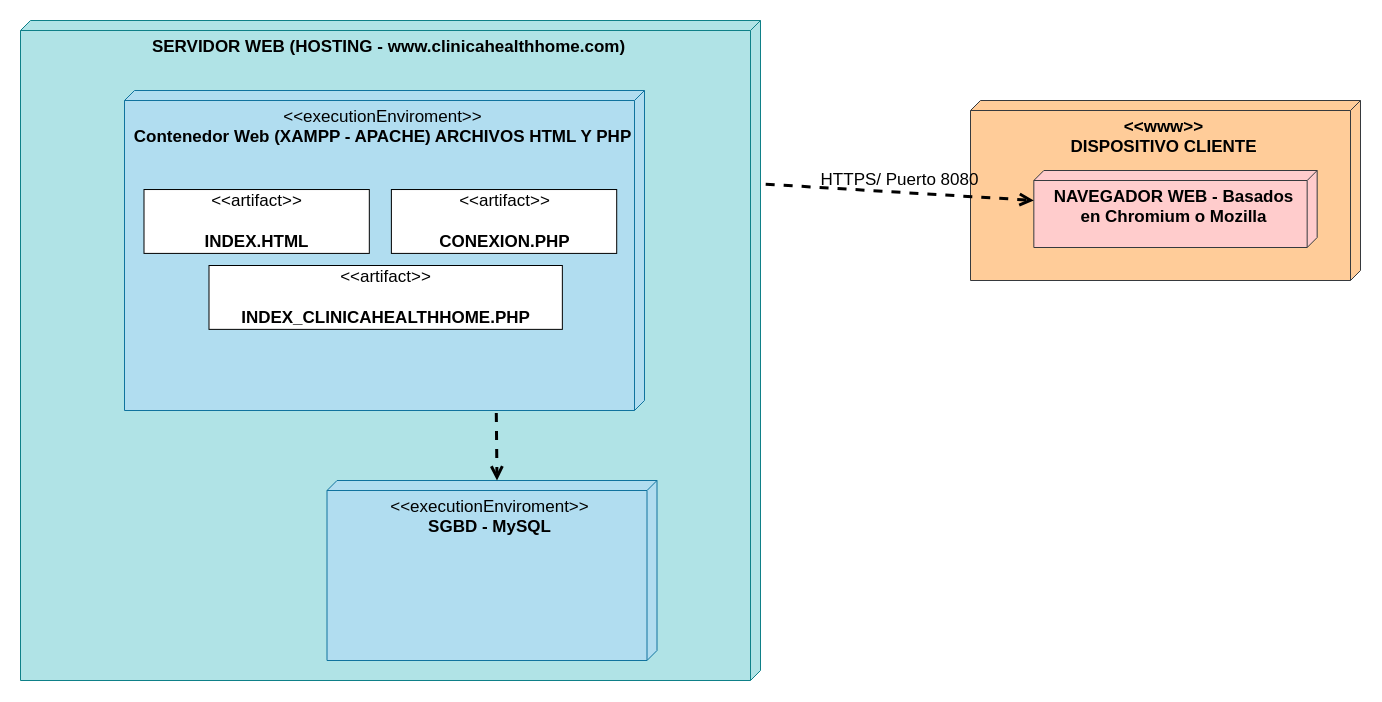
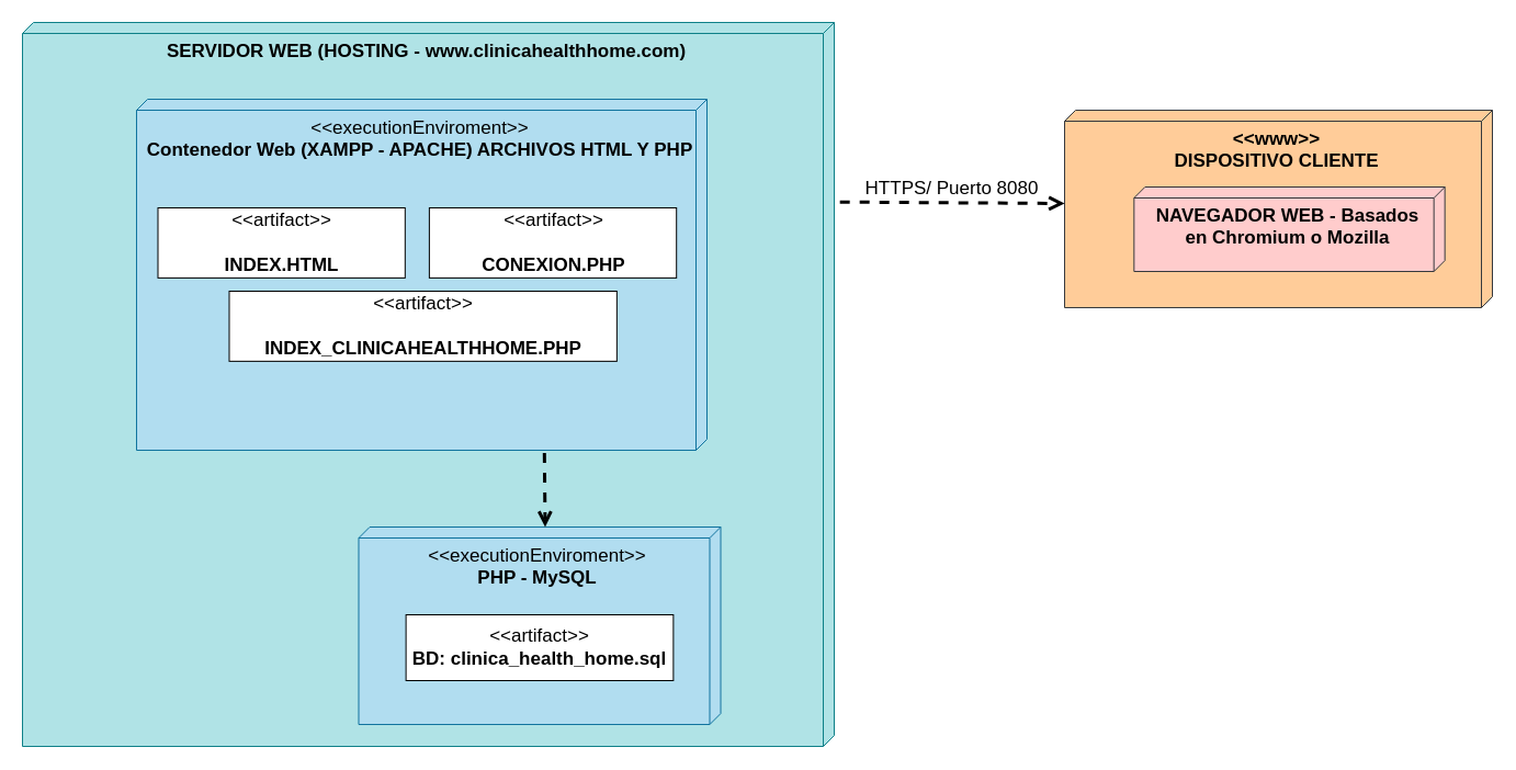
  <mxCell id="0" />
  <mxCell id="1" parent="0" />
  <mxCell id="2" value="&lt;b style=&quot;font-size: 17px;&quot;&gt;&lt;font style=&quot;font-size: 17px;&quot;&gt;SERVIDOR WEB (HOSTING - www.clinicahealthhome.com)&lt;/font&gt;&lt;/b&gt;" style="verticalAlign=top;align=center;shape=cube;size=10;direction=south;fontStyle=0;html=1;boundedLbl=1;spacingLeft=5;fillColor=#b0e3e6;strokeColor=#0e8088;fontSize=17;" vertex="1" parent="1"><mxGeometry x="20" y="20" width="740" height="660" as="geometry" /></mxCell>
  <mxCell id="3" value="&amp;lt;&amp;lt;executionEnviroment&amp;gt;&amp;gt;&lt;br style=&quot;font-size: 17px;&quot;&gt;&lt;b style=&quot;font-size: 17px;&quot;&gt;Contenedor Web (XAMPP - APACHE) ARCHIVOS HTML Y PHP&lt;/b&gt;" style="verticalAlign=top;align=center;shape=cube;size=10;direction=south;html=1;boundedLbl=1;spacingLeft=5;fillColor=#b1ddf0;strokeColor=#10739e;fontSize=17;" vertex="1" parent="2"><mxGeometry width="520" height="320" relative="1" as="geometry"><mxPoint x="104" y="70" as="offset" /></mxGeometry></mxCell>
  <mxCell id="4" value="&amp;lt;&amp;lt;artifact&amp;gt;&amp;gt;&lt;br style=&quot;font-size: 17px;&quot;&gt;&lt;br style=&quot;font-size: 17px;&quot;&gt;&lt;b style=&quot;font-size: 17px;&quot;&gt;INDEX.HTML&lt;/b&gt;" style="text;html=1;align=center;verticalAlign=middle;dashed=0;fillColor=#ffffff;strokeColor=#000000;fontSize=17;" vertex="1" parent="2"><mxGeometry x="123.502" y="169.032" width="225.307" height="63.871" as="geometry" /></mxCell>
  <mxCell id="5" value="&amp;lt;&amp;lt;artifact&amp;gt;&amp;gt;&lt;br style=&quot;font-size: 17px;&quot;&gt;&lt;br style=&quot;font-size: 17px;&quot;&gt;&lt;b style=&quot;font-size: 17px;&quot;&gt;CONEXION.PHP&lt;/b&gt;" style="text;html=1;align=center;verticalAlign=middle;dashed=0;fillColor=#ffffff;strokeColor=#000000;fontSize=17;" vertex="1" parent="2"><mxGeometry x="370.893" y="169.032" width="225.307" height="63.871" as="geometry" /></mxCell>
  <mxCell id="6" value="&amp;lt;&amp;lt;artifact&amp;gt;&amp;gt;&lt;br style=&quot;font-size: 17px;&quot;&gt;&lt;br style=&quot;font-size: 17px;&quot;&gt;&lt;b style=&quot;font-size: 17px;&quot;&gt;INDEX_CLINICAHEALTHHOME.PHP&lt;/b&gt;" style="text;html=1;align=center;verticalAlign=middle;dashed=0;fillColor=#ffffff;strokeColor=#000000;fontSize=17;" vertex="1" parent="2"><mxGeometry x="188.5" y="245.004" width="353.35" height="63.871" as="geometry" /></mxCell>
- <mxCell id="7" value="&amp;lt;&amp;lt;executionEnviroment&amp;gt;&amp;gt;&lt;br style=&quot;font-size: 17px;&quot;&gt;&lt;b style=&quot;font-size: 17px;&quot;&gt;SGBD - MySQL&lt;br style=&quot;font-size: 17px;&quot;&gt;&lt;/b&gt;" style="verticalAlign=top;align=center;shape=cube;size=10;direction=south;html=1;boundedLbl=1;spacingLeft=5;fillColor=#b1ddf0;strokeColor=#10739e;fontSize=17;" vertex="1" parent="2"><mxGeometry x="306.5" y="460" width="330" height="180" as="geometry" /></mxCell>
+ <mxCell id="7" value="&amp;lt;&amp;lt;executionEnviroment&amp;gt;&amp;gt;&lt;br style=&quot;font-size: 17px;&quot;&gt;&lt;b style=&quot;font-size: 17px;&quot;&gt;PHP - MySQL&lt;br style=&quot;font-size: 17px;&quot;&gt;&lt;/b&gt;" style="verticalAlign=top;align=center;shape=cube;size=10;direction=south;html=1;boundedLbl=1;spacingLeft=5;fillColor=#b1ddf0;strokeColor=#10739e;fontSize=17;" vertex="1" parent="2"><mxGeometry x="306.5" y="460" width="330" height="180" as="geometry" /></mxCell>
+ <mxCell id="8" value="&amp;lt;&amp;lt;artifact&amp;gt;&amp;gt;&lt;br style=&quot;font-size: 17px;&quot;&gt;&lt;b style=&quot;font-size: 17px;&quot;&gt;BD: clinica_health_home.sql&lt;/b&gt;" style="text;html=1;align=center;verticalAlign=middle;dashed=0;fillColor=#ffffff;strokeColor=#000000;fontSize=17;" vertex="1" parent="2"><mxGeometry x="349.62" y="540" width="243.75" height="60" as="geometry" /></mxCell>
  <mxCell id="9" value="" style="endArrow=open;startArrow=none;endFill=0;startFill=0;endSize=8;html=1;verticalAlign=bottom;labelBackgroundColor=none;strokeWidth=3;rounded=0;dashed=1;fontSize=17;jumpSize=3;exitX=1.008;exitY=0.285;exitDx=0;exitDy=0;exitPerimeter=0;entryX=0;entryY=0;entryDx=0;entryDy=160;entryPerimeter=0;" edge="1" parent="2" source="3" target="7"><mxGeometry width="160" relative="1" as="geometry"><mxPoint x="566.562" y="471.187" as="sourcePoint" /><mxPoint x="751.562" y="471.187" as="targetPoint" /></mxGeometry></mxCell>
  <mxCell id="10" value="&lt;span style=&quot;font-size: 17px;&quot;&gt;&lt;b style=&quot;font-size: 17px;&quot;&gt;&amp;lt;&amp;lt;www&amp;gt;&amp;gt;&lt;br style=&quot;font-size: 17px;&quot;&gt;DISPOSITIVO CLIENTE&lt;br style=&quot;font-size: 17px;&quot;&gt;&lt;/b&gt;&lt;/span&gt;" style="verticalAlign=top;align=center;shape=cube;size=10;direction=south;fontStyle=0;html=1;boundedLbl=1;spacingLeft=5;fillColor=#ffcc99;strokeColor=#36393d;fontSize=17;" vertex="1" parent="1"><mxGeometry x="970" y="100" width="390" height="180" as="geometry" /></mxCell>
  <mxCell id="11" value="NAVEGADOR WEB - Basados&lt;br style=&quot;font-size: 17px;&quot;&gt;en Chromium o Mozilla&lt;span style=&quot;font-size: 17px;&quot;&gt;&lt;br style=&quot;font-size: 17px;&quot;&gt;&lt;/span&gt;" style="verticalAlign=top;align=center;shape=cube;size=10;direction=south;html=1;boundedLbl=1;spacingLeft=5;fontStyle=1;fillColor=#ffcccc;strokeColor=#36393d;fontSize=17;" vertex="1" parent="1"><mxGeometry x="1033.33" y="170" width="283.34" height="77" as="geometry" /></mxCell>
- <mxCell id="12" value="HTTPS/ Puerto 8080" style="endArrow=open;startArrow=none;endFill=0;startFill=0;endSize=8;html=1;verticalAlign=bottom;labelBackgroundColor=none;strokeWidth=3;rounded=0;dashed=1;fontSize=17;jumpSize=3;exitX=0.248;exitY=-0.007;exitDx=0;exitDy=0;exitPerimeter=0;" edge="1" parent="1" source="2" target="11"><mxGeometry width="160" relative="1" as="geometry"><mxPoint x="717.22" y="165.73" as="sourcePoint" /><mxPoint x="717" y="263.335" as="targetPoint" /></mxGeometry></mxCell>
+ <mxCell id="12" value="HTTPS/ Puerto 8080" style="endArrow=open;startArrow=none;endFill=0;startFill=0;endSize=8;html=1;verticalAlign=bottom;labelBackgroundColor=none;strokeWidth=3;rounded=0;dashed=1;fontSize=17;jumpSize=3;entryX=0;entryY=0;entryDx=85;entryDy=390;entryPerimeter=0;exitX=0.248;exitY=-0.007;exitDx=0;exitDy=0;exitPerimeter=0;" edge="1" parent="1" source="2" target="10"><mxGeometry width="160" relative="1" as="geometry"><mxPoint x="717.22" y="165.73" as="sourcePoint" /><mxPoint x="717" y="263.335" as="targetPoint" /></mxGeometry></mxCell>
